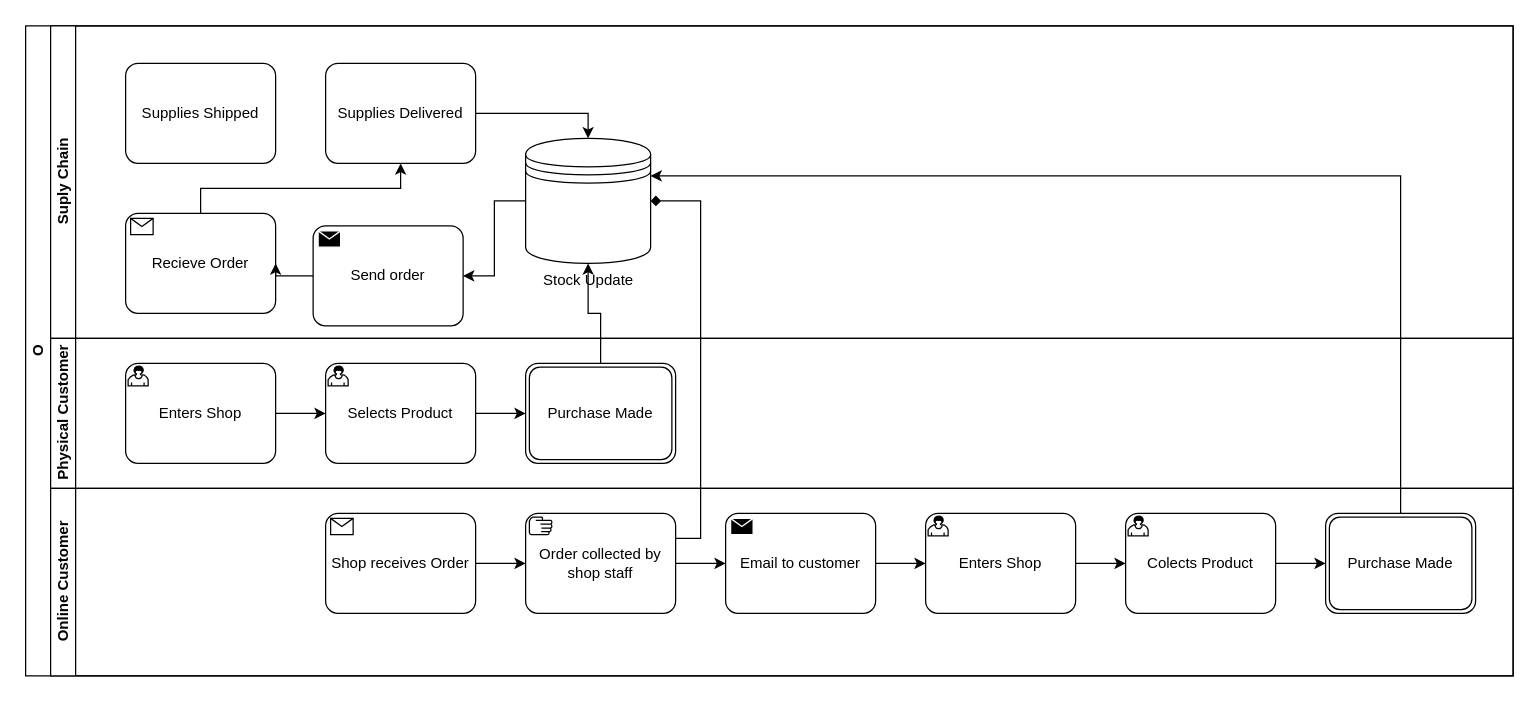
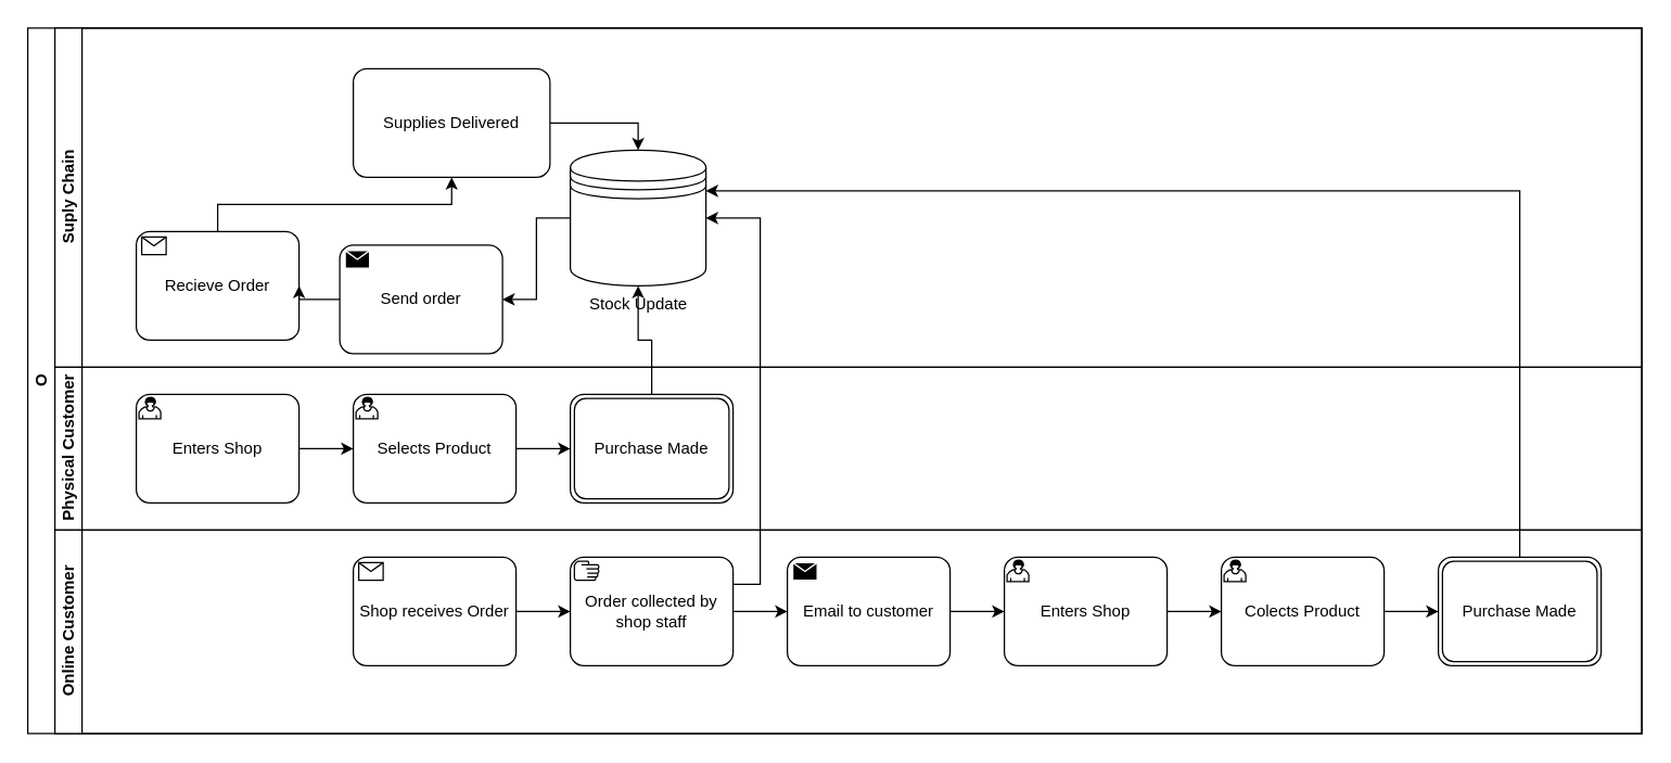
  <mxCell id="0" />
  <mxCell id="1" parent="0" />
  <mxCell id="2" value="O" style="swimlane;html=1;childLayout=stackLayout;resizeParent=1;resizeParentMax=0;horizontal=0;startSize=20;horizontalStack=0;whiteSpace=wrap;" vertex="1" parent="1"><mxGeometry x="20" y="20" width="1190" height="520" as="geometry" /></mxCell>
  <mxCell id="3" value="Suply Chain" style="swimlane;html=1;startSize=20;horizontal=0;" vertex="1" parent="2"><mxGeometry x="20" width="1170" height="250" as="geometry" /></mxCell>
- <mxCell id="4" value="Supplies Shipped" style="points=[[0.25,0,0],[0.5,0,0],[0.75,0,0],[1,0.25,0],[1,0.5,0],[1,0.75,0],[0.75,1,0],[0.5,1,0],[0.25,1,0],[0,0.75,0],[0,0.5,0],[0,0.25,0]];shape=mxgraph.bpmn.task;whiteSpace=wrap;rectStyle=rounded;size=10;html=1;container=1;expand=0;collapsible=0;taskMarker=abstract;" vertex="1" parent="3"><mxGeometry x="60" y="30" width="120" height="80" as="geometry" /></mxCell>
  <mxCell id="5" style="edgeStyle=orthogonalEdgeStyle;rounded=0;orthogonalLoop=1;jettySize=auto;html=1;exitX=1;exitY=0.5;exitDx=0;exitDy=0;exitPerimeter=0;entryX=0.5;entryY=0;entryDx=0;entryDy=0;" edge="1" parent="3" source="6" target="7"><mxGeometry relative="1" as="geometry" /></mxCell>
- <mxCell id="6" value="Supplies Delivered" style="points=[[0.25,0,0],[0.5,0,0],[0.75,0,0],[1,0.25,0],[1,0.5,0],[1,0.75,0],[0.75,1,0],[0.5,1,0],[0.25,1,0],[0,0.75,0],[0,0.5,0],[0,0.25,0]];shape=mxgraph.bpmn.task;whiteSpace=wrap;rectStyle=rounded;size=10;html=1;container=1;expand=0;collapsible=0;taskMarker=abstract;" vertex="1" parent="3"><mxGeometry x="220" y="30" width="120" height="80" as="geometry" /></mxCell>
+ <mxCell id="6" value="Supplies Delivered" style="points=[[0.25,0,0],[0.5,0,0],[0.75,0,0],[1,0.25,0],[1,0.5,0],[1,0.75,0],[0.75,1,0],[0.5,1,0],[0.25,1,0],[0,0.75,0],[0,0.5,0],[0,0.25,0]];shape=mxgraph.bpmn.task;whiteSpace=wrap;rectStyle=rounded;size=10;html=1;container=1;expand=0;collapsible=0;taskMarker=abstract;" vertex="1" parent="3"><mxGeometry x="220" y="30" width="145" height="80" as="geometry" /></mxCell>
  <mxCell id="7" value="Stock Update" style="shape=datastore;html=1;labelPosition=center;verticalLabelPosition=bottom;align=center;verticalAlign=top;" vertex="1" parent="3"><mxGeometry x="380" y="90" width="100" height="100" as="geometry" /></mxCell>
  <mxCell id="8" value="Send order" style="points=[[0.25,0,0],[0.5,0,0],[0.75,0,0],[1,0.25,0],[1,0.5,0],[1,0.75,0],[0.75,1,0],[0.5,1,0],[0.25,1,0],[0,0.75,0],[0,0.5,0],[0,0.25,0]];shape=mxgraph.bpmn.task;whiteSpace=wrap;rectStyle=rounded;size=10;html=1;container=1;expand=0;collapsible=0;taskMarker=send;" vertex="1" parent="3"><mxGeometry x="210" y="160" width="120" height="80" as="geometry" /></mxCell>
  <mxCell id="9" style="edgeStyle=orthogonalEdgeStyle;rounded=0;orthogonalLoop=1;jettySize=auto;html=1;exitX=0;exitY=0.5;exitDx=0;exitDy=0;entryX=1;entryY=0.5;entryDx=0;entryDy=0;entryPerimeter=0;" edge="1" parent="3" source="7" target="8"><mxGeometry relative="1" as="geometry" /></mxCell>
  <mxCell id="10" value="Recieve Order" style="points=[[0.25,0,0],[0.5,0,0],[0.75,0,0],[1,0.25,0],[1,0.5,0],[1,0.75,0],[0.75,1,0],[0.5,1,0],[0.25,1,0],[0,0.75,0],[0,0.5,0],[0,0.25,0]];shape=mxgraph.bpmn.task;whiteSpace=wrap;rectStyle=rounded;size=10;html=1;container=1;expand=0;collapsible=0;taskMarker=receive;" vertex="1" parent="3"><mxGeometry x="60" y="150" width="120" height="80" as="geometry" /></mxCell>
  <mxCell id="11" style="edgeStyle=orthogonalEdgeStyle;rounded=0;orthogonalLoop=1;jettySize=auto;html=1;exitX=0;exitY=0.5;exitDx=0;exitDy=0;exitPerimeter=0;entryX=1;entryY=0.5;entryDx=0;entryDy=0;entryPerimeter=0;" edge="1" parent="3" source="8" target="10"><mxGeometry relative="1" as="geometry" /></mxCell>
  <mxCell id="12" style="edgeStyle=orthogonalEdgeStyle;rounded=0;orthogonalLoop=1;jettySize=auto;html=1;exitX=0.5;exitY=0;exitDx=0;exitDy=0;exitPerimeter=0;" edge="1" parent="3" source="10" target="6"><mxGeometry relative="1" as="geometry" /></mxCell>
  <mxCell id="13" value="Physical Customer" style="swimlane;html=1;startSize=20;horizontal=0;" vertex="1" parent="2"><mxGeometry x="20" y="250" width="1170" height="120" as="geometry" /></mxCell>
  <mxCell id="14" value="" style="edgeStyle=orthogonalEdgeStyle;rounded=0;orthogonalLoop=1;jettySize=auto;html=1;" edge="1" parent="13" source="15" target="17"><mxGeometry relative="1" as="geometry" /></mxCell>
  <mxCell id="15" value="Enters Shop" style="points=[[0.25,0,0],[0.5,0,0],[0.75,0,0],[1,0.25,0],[1,0.5,0],[1,0.75,0],[0.75,1,0],[0.5,1,0],[0.25,1,0],[0,0.75,0],[0,0.5,0],[0,0.25,0]];shape=mxgraph.bpmn.task;whiteSpace=wrap;rectStyle=rounded;size=10;html=1;container=1;expand=0;collapsible=0;taskMarker=user;" vertex="1" parent="13"><mxGeometry x="60" y="20" width="120" height="80" as="geometry" /></mxCell>
  <mxCell id="16" style="edgeStyle=orthogonalEdgeStyle;rounded=0;orthogonalLoop=1;jettySize=auto;html=1;exitX=1;exitY=0.5;exitDx=0;exitDy=0;exitPerimeter=0;" edge="1" parent="13" source="17" target="18"><mxGeometry relative="1" as="geometry" /></mxCell>
  <mxCell id="17" value="Selects Product" style="points=[[0.25,0,0],[0.5,0,0],[0.75,0,0],[1,0.25,0],[1,0.5,0],[1,0.75,0],[0.75,1,0],[0.5,1,0],[0.25,1,0],[0,0.75,0],[0,0.5,0],[0,0.25,0]];shape=mxgraph.bpmn.task;whiteSpace=wrap;rectStyle=rounded;size=10;html=1;container=1;expand=0;collapsible=0;taskMarker=user;" vertex="1" parent="13"><mxGeometry x="220" y="20" width="120" height="80" as="geometry" /></mxCell>
  <mxCell id="18" value="Purchase Made" style="points=[[0.25,0,0],[0.5,0,0],[0.75,0,0],[1,0.25,0],[1,0.5,0],[1,0.75,0],[0.75,1,0],[0.5,1,0],[0.25,1,0],[0,0.75,0],[0,0.5,0],[0,0.25,0]];shape=mxgraph.bpmn.task;whiteSpace=wrap;rectStyle=rounded;size=10;html=1;container=1;expand=0;collapsible=0;taskMarker=abstract;bpmnShapeType=transaction;" vertex="1" parent="13"><mxGeometry x="380" y="20" width="120" height="80" as="geometry" /></mxCell>
  <mxCell id="19" value="Online Customer" style="swimlane;html=1;startSize=20;horizontal=0;" vertex="1" parent="2"><mxGeometry x="20" y="370" width="1170" height="150" as="geometry"><mxRectangle x="20" y="370" width="1170" height="30" as="alternateBounds" /></mxGeometry></mxCell>
  <mxCell id="20" value="Shop receives Order" style="points=[[0.25,0,0],[0.5,0,0],[0.75,0,0],[1,0.25,0],[1,0.5,0],[1,0.75,0],[0.75,1,0],[0.5,1,0],[0.25,1,0],[0,0.75,0],[0,0.5,0],[0,0.25,0]];shape=mxgraph.bpmn.task;whiteSpace=wrap;rectStyle=rounded;size=10;html=1;container=1;expand=0;collapsible=0;taskMarker=receive;" vertex="1" parent="19"><mxGeometry x="220" y="20" width="120" height="80" as="geometry" /></mxCell>
  <mxCell id="21" value="Order collected by shop staff" style="points=[[0.25,0,0],[0.5,0,0],[0.75,0,0],[1,0.25,0],[1,0.5,0],[1,0.75,0],[0.75,1,0],[0.5,1,0],[0.25,1,0],[0,0.75,0],[0,0.5,0],[0,0.25,0]];shape=mxgraph.bpmn.task;whiteSpace=wrap;rectStyle=rounded;size=10;html=1;container=1;expand=0;collapsible=0;taskMarker=manual;" vertex="1" parent="19"><mxGeometry x="380" y="20" width="120" height="80" as="geometry" /></mxCell>
  <mxCell id="22" style="edgeStyle=orthogonalEdgeStyle;rounded=0;orthogonalLoop=1;jettySize=auto;html=1;exitX=1;exitY=0.5;exitDx=0;exitDy=0;exitPerimeter=0;entryX=0;entryY=0.5;entryDx=0;entryDy=0;entryPerimeter=0;" edge="1" parent="19" source="20" target="21"><mxGeometry relative="1" as="geometry" /></mxCell>
  <mxCell id="23" value="Email to customer" style="points=[[0.25,0,0],[0.5,0,0],[0.75,0,0],[1,0.25,0],[1,0.5,0],[1,0.75,0],[0.75,1,0],[0.5,1,0],[0.25,1,0],[0,0.75,0],[0,0.5,0],[0,0.25,0]];shape=mxgraph.bpmn.task;whiteSpace=wrap;rectStyle=rounded;size=10;html=1;container=1;expand=0;collapsible=0;taskMarker=send;" vertex="1" parent="19"><mxGeometry x="540" y="20" width="120" height="80" as="geometry" /></mxCell>
  <mxCell id="24" style="edgeStyle=orthogonalEdgeStyle;rounded=0;orthogonalLoop=1;jettySize=auto;html=1;exitX=1;exitY=0.5;exitDx=0;exitDy=0;exitPerimeter=0;entryX=0;entryY=0.5;entryDx=0;entryDy=0;entryPerimeter=0;" edge="1" parent="19" source="21" target="23"><mxGeometry relative="1" as="geometry" /></mxCell>
  <mxCell id="25" value="" style="edgeStyle=orthogonalEdgeStyle;rounded=0;orthogonalLoop=1;jettySize=auto;html=1;" edge="1" parent="19" source="26" target="28"><mxGeometry relative="1" as="geometry" /></mxCell>
  <mxCell id="26" value="Enters Shop" style="points=[[0.25,0,0],[0.5,0,0],[0.75,0,0],[1,0.25,0],[1,0.5,0],[1,0.75,0],[0.75,1,0],[0.5,1,0],[0.25,1,0],[0,0.75,0],[0,0.5,0],[0,0.25,0]];shape=mxgraph.bpmn.task;whiteSpace=wrap;rectStyle=rounded;size=10;html=1;container=1;expand=0;collapsible=0;taskMarker=user;" vertex="1" parent="19"><mxGeometry x="700" y="20" width="120" height="80" as="geometry" /></mxCell>
  <mxCell id="27" style="edgeStyle=orthogonalEdgeStyle;rounded=0;orthogonalLoop=1;jettySize=auto;html=1;exitX=1;exitY=0.5;exitDx=0;exitDy=0;exitPerimeter=0;" edge="1" parent="19" source="28" target="29"><mxGeometry relative="1" as="geometry" /></mxCell>
  <mxCell id="28" value="Colects Product" style="points=[[0.25,0,0],[0.5,0,0],[0.75,0,0],[1,0.25,0],[1,0.5,0],[1,0.75,0],[0.75,1,0],[0.5,1,0],[0.25,1,0],[0,0.75,0],[0,0.5,0],[0,0.25,0]];shape=mxgraph.bpmn.task;whiteSpace=wrap;rectStyle=rounded;size=10;html=1;container=1;expand=0;collapsible=0;taskMarker=user;" vertex="1" parent="19"><mxGeometry x="860" y="20" width="120" height="80" as="geometry" /></mxCell>
  <mxCell id="29" value="Purchase Made" style="points=[[0.25,0,0],[0.5,0,0],[0.75,0,0],[1,0.25,0],[1,0.5,0],[1,0.75,0],[0.75,1,0],[0.5,1,0],[0.25,1,0],[0,0.75,0],[0,0.5,0],[0,0.25,0]];shape=mxgraph.bpmn.task;whiteSpace=wrap;rectStyle=rounded;size=10;html=1;container=1;expand=0;collapsible=0;taskMarker=abstract;bpmnShapeType=transaction;" vertex="1" parent="19"><mxGeometry x="1020" y="20" width="120" height="80" as="geometry" /></mxCell>
  <mxCell id="30" style="edgeStyle=orthogonalEdgeStyle;rounded=0;orthogonalLoop=1;jettySize=auto;html=1;exitX=1;exitY=0.5;exitDx=0;exitDy=0;exitPerimeter=0;entryX=0;entryY=0.5;entryDx=0;entryDy=0;entryPerimeter=0;" edge="1" parent="19" source="23" target="26"><mxGeometry relative="1" as="geometry" /></mxCell>
  <mxCell id="31" style="edgeStyle=orthogonalEdgeStyle;rounded=0;orthogonalLoop=1;jettySize=auto;html=1;exitX=0.5;exitY=0;exitDx=0;exitDy=0;exitPerimeter=0;entryX=0.5;entryY=1;entryDx=0;entryDy=0;" edge="1" parent="2" source="18" target="7"><mxGeometry relative="1" as="geometry" /></mxCell>
- <mxCell id="32" style="edgeStyle=orthogonalEdgeStyle;rounded=0;orthogonalLoop=1;jettySize=auto;html=1;exitX=1;exitY=0.25;exitDx=0;exitDy=0;exitPerimeter=0;entryX=1;entryY=0.5;entryDx=0;entryDy=0;endArrow=diamond;" edge="1" parent="2" source="21" target="7"><mxGeometry relative="1" as="geometry" /></mxCell>
+ <mxCell id="32" style="edgeStyle=orthogonalEdgeStyle;rounded=0;orthogonalLoop=1;jettySize=auto;html=1;exitX=1;exitY=0.25;exitDx=0;exitDy=0;exitPerimeter=0;entryX=1;entryY=0.5;entryDx=0;entryDy=0;" edge="1" parent="2" source="21" target="7"><mxGeometry relative="1" as="geometry" /></mxCell>
  <mxCell id="33" style="edgeStyle=orthogonalEdgeStyle;rounded=0;orthogonalLoop=1;jettySize=auto;html=1;exitX=0.5;exitY=0;exitDx=0;exitDy=0;exitPerimeter=0;entryX=1;entryY=0.3;entryDx=0;entryDy=0;" edge="1" parent="2" source="29" target="7"><mxGeometry relative="1" as="geometry" /></mxCell>
